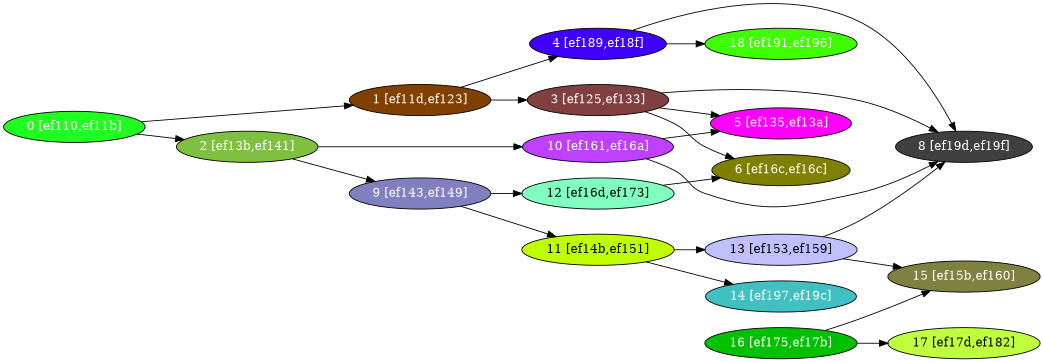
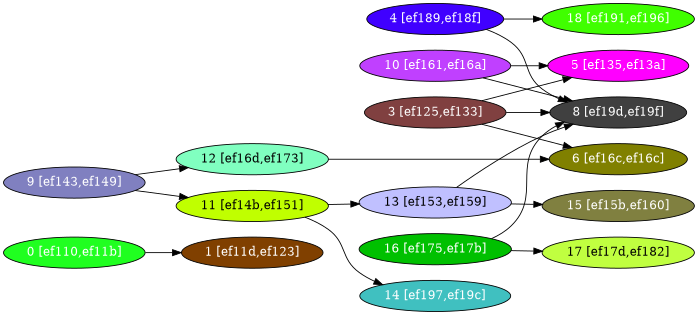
  digraph {
    rankdir=LR
    node [fontcolor="#ffffff" shape=oval style=filled]
    n1 [fillcolor="#20FF20" label="0 [ef110,ef11b]"]
    n2 [fillcolor="#804000" label="1 [ef11d,ef123]"]
-   n3 [fillcolor="#80C040" label="2 [ef13b,ef141]"]
    n4 [fillcolor="#804040" label="3 [ef125,ef133]"]
    n5 [fillcolor="#4000FF" label="4 [ef189,ef18f]"]
    n6 [fillcolor="#8080C0" label="9 [ef143,ef149]"]
    n7 [fillcolor="#C040FF" label="10 [ef161,ef16a]"]
    n8 [fillcolor="#FF00FF" label="5 [ef135,ef13a]"]
    n9 [fillcolor="#808000" label="6 [ef16c,ef16c]"]
    n10 [fillcolor="#404040" label="8 [ef19d,ef19f]"]
    n11 [fillcolor="#40FF00" label="18 [ef191,ef196]"]
    n12 [fillcolor="#C0FF00" fontcolor="#000000" label="11 [ef14b,ef151]"]
    n13 [fillcolor="#80FFC0" fontcolor="#000000" label="12 [ef16d,ef173]"]
    n14 [fillcolor="#C0C0FF" fontcolor="#000000" label="13 [ef153,ef159]"]
    n15 [fillcolor="#40C0C0" label="14 [ef197,ef19c]"]
    n16 [fillcolor="#808040" label="15 [ef15b,ef160]"]
    n17 [fillcolor="#00C000" label="16 [ef175,ef17b]"]
    n18 [fillcolor="#C0FF40" fontcolor="#000000" label="17 [ef17d,ef182]"]
    n1 -> n2
-   n1 -> n3
-   n2 -> n4
-   n2 -> n5
-   n3 -> n6
-   n3 -> n7
    n4 -> n8
    n4 -> n9
    n4 -> n10
    n5 -> n10
    n5 -> n11
    n6 -> n12
    n6 -> n13
    n7 -> n8
    n7 -> n10
    n12 -> n14
    n12 -> n15
    n13 -> n9
    n14 -> n10
    n14 -> n16
-   n17 -> n16
+   n17 -> n10
    n17 -> n18
  }
